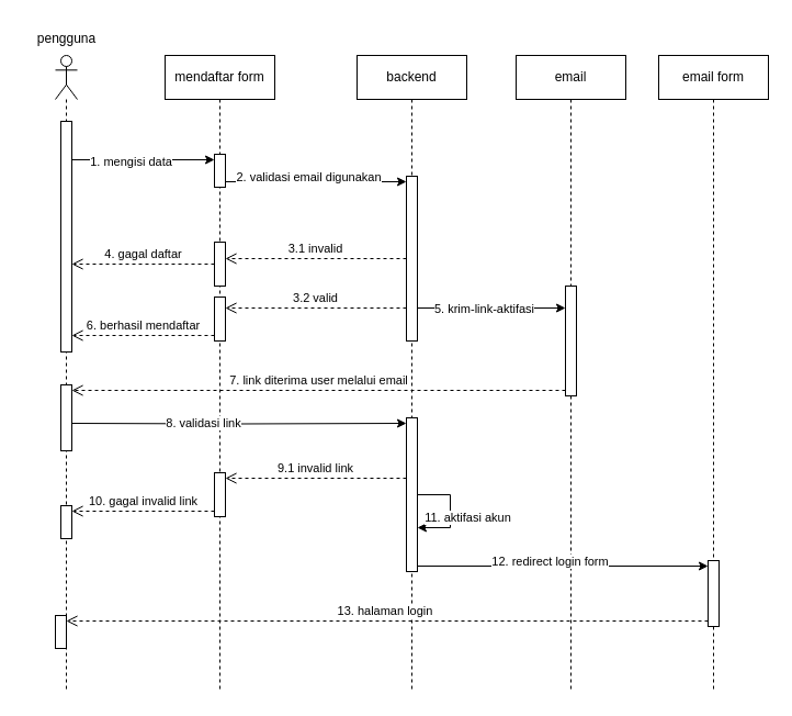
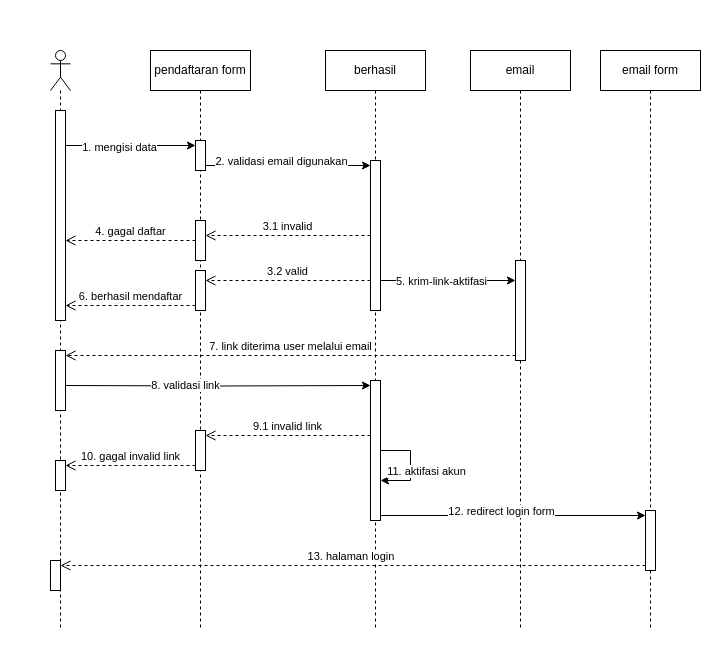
  <mxCell id="0" />
  <mxCell id="1" parent="0" />
  <mxCell id="2" value="" style="shape=umlLifeline;perimeter=lifelinePerimeter;whiteSpace=wrap;html=1;container=1;dropTarget=0;collapsible=0;recursiveResize=0;outlineConnect=0;portConstraint=eastwest;newEdgeStyle={&quot;curved&quot;:0,&quot;rounded&quot;:0};participant=umlActor;" parent="1" vertex="1"><mxGeometry x="50" y="50" width="20" height="580" as="geometry" /></mxCell>
  <mxCell id="3" value="" style="html=1;points=[[0,0,0,0,5],[0,1,0,0,-5],[1,0,0,0,5],[1,1,0,0,-5]];perimeter=orthogonalPerimeter;outlineConnect=0;targetShapes=umlLifeline;portConstraint=eastwest;newEdgeStyle={&quot;curved&quot;:0,&quot;rounded&quot;:0};" parent="2" vertex="1"><mxGeometry x="5" y="60" width="10" height="210" as="geometry" /></mxCell>
  <mxCell id="4" value="" style="html=1;points=[[0,0,0,0,5],[0,1,0,0,-5],[1,0,0,0,5],[1,1,0,0,-5]];perimeter=orthogonalPerimeter;outlineConnect=0;targetShapes=umlLifeline;portConstraint=eastwest;newEdgeStyle={&quot;curved&quot;:0,&quot;rounded&quot;:0};" parent="2" vertex="1"><mxGeometry x="5" y="300" width="10" height="60" as="geometry" /></mxCell>
  <mxCell id="5" value="" style="html=1;points=[[0,0,0,0,5],[0,1,0,0,-5],[1,0,0,0,5],[1,1,0,0,-5]];perimeter=orthogonalPerimeter;outlineConnect=0;targetShapes=umlLifeline;portConstraint=eastwest;newEdgeStyle={&quot;curved&quot;:0,&quot;rounded&quot;:0};" parent="2" vertex="1"><mxGeometry y="510" width="10" height="30" as="geometry" /></mxCell>
- <mxCell id="6" value="pengguna" style="text;html=1;align=center;verticalAlign=middle;resizable=0;points=[];autosize=1;strokeColor=none;fillColor=none;" parent="1" vertex="1"><mxGeometry x="20" y="20" width="80" height="30" as="geometry" /></mxCell>
- <mxCell id="7" value="mendaftar form" style="shape=umlLifeline;perimeter=lifelinePerimeter;whiteSpace=wrap;html=1;container=1;dropTarget=0;collapsible=0;recursiveResize=0;outlineConnect=0;portConstraint=eastwest;newEdgeStyle={&quot;curved&quot;:0,&quot;rounded&quot;:0};" parent="1" vertex="1"><mxGeometry x="150" y="50" width="100" height="580" as="geometry" /></mxCell>
+ <mxCell id="7" value="pendaftaran form" style="shape=umlLifeline;perimeter=lifelinePerimeter;whiteSpace=wrap;html=1;container=1;dropTarget=0;collapsible=0;recursiveResize=0;outlineConnect=0;portConstraint=eastwest;newEdgeStyle={&quot;curved&quot;:0,&quot;rounded&quot;:0};" parent="1" vertex="1"><mxGeometry x="150" y="50" width="100" height="580" as="geometry" /></mxCell>
  <mxCell id="8" value="" style="html=1;points=[[0,0,0,0,5],[0,1,0,0,-5],[1,0,0,0,5],[1,1,0,0,-5]];perimeter=orthogonalPerimeter;outlineConnect=0;targetShapes=umlLifeline;portConstraint=eastwest;newEdgeStyle={&quot;curved&quot;:0,&quot;rounded&quot;:0};" parent="7" vertex="1"><mxGeometry x="45" y="90" width="10" height="30" as="geometry" /></mxCell>
  <mxCell id="9" value="" style="html=1;points=[[0,0,0,0,5],[0,1,0,0,-5],[1,0,0,0,5],[1,1,0,0,-5]];perimeter=orthogonalPerimeter;outlineConnect=0;targetShapes=umlLifeline;portConstraint=eastwest;newEdgeStyle={&quot;curved&quot;:0,&quot;rounded&quot;:0};" parent="7" vertex="1"><mxGeometry x="45" y="170" width="10" height="40" as="geometry" /></mxCell>
  <mxCell id="10" value="" style="html=1;points=[[0,0,0,0,5],[0,1,0,0,-5],[1,0,0,0,5],[1,1,0,0,-5]];perimeter=orthogonalPerimeter;outlineConnect=0;targetShapes=umlLifeline;portConstraint=eastwest;newEdgeStyle={&quot;curved&quot;:0,&quot;rounded&quot;:0};" parent="7" vertex="1"><mxGeometry x="45" y="220" width="10" height="40" as="geometry" /></mxCell>
  <mxCell id="11" value="" style="html=1;points=[[0,0,0,0,5],[0,1,0,0,-5],[1,0,0,0,5],[1,1,0,0,-5]];perimeter=orthogonalPerimeter;outlineConnect=0;targetShapes=umlLifeline;portConstraint=eastwest;newEdgeStyle={&quot;curved&quot;:0,&quot;rounded&quot;:0};" parent="7" vertex="1"><mxGeometry x="-95" y="410" width="10" height="30" as="geometry" /></mxCell>
  <mxCell id="12" value="" style="html=1;points=[[0,0,0,0,5],[0,1,0,0,-5],[1,0,0,0,5],[1,1,0,0,-5]];perimeter=orthogonalPerimeter;outlineConnect=0;targetShapes=umlLifeline;portConstraint=eastwest;newEdgeStyle={&quot;curved&quot;:0,&quot;rounded&quot;:0};" parent="7" vertex="1"><mxGeometry x="45" y="380" width="10" height="40" as="geometry" /></mxCell>
  <mxCell id="13" style="edgeStyle=orthogonalEdgeStyle;rounded=0;orthogonalLoop=1;jettySize=auto;html=1;curved=0;exitX=1;exitY=1;exitDx=0;exitDy=-5;exitPerimeter=0;entryX=0;entryY=0;entryDx=0;entryDy=5;entryPerimeter=0;" parent="7" target="31" edge="1"><mxGeometry relative="1" as="geometry"><mxPoint x="-85" y="335" as="sourcePoint" /><mxPoint x="230" y="205" as="targetPoint" /></mxGeometry></mxCell>
  <mxCell id="14" value="8. validasi link" style="edgeLabel;html=1;align=center;verticalAlign=middle;resizable=0;points=[];" parent="13" vertex="1" connectable="0"><mxGeometry x="-0.224" y="1" relative="1" as="geometry"><mxPoint as="offset" /></mxGeometry></mxCell>
  <mxCell id="15" value="10. gagal invalid link" style="html=1;verticalAlign=bottom;endArrow=open;dashed=1;endSize=8;curved=0;rounded=0;entryX=1;entryY=0;entryDx=0;entryDy=5;entryPerimeter=0;exitX=0;exitY=1;exitDx=0;exitDy=-5;exitPerimeter=0;" parent="7" source="12" target="11" edge="1"><mxGeometry relative="1" as="geometry"><mxPoint x="-40" y="420" as="sourcePoint" /><mxPoint x="65" y="395" as="targetPoint" /></mxGeometry></mxCell>
  <mxCell id="16" style="edgeStyle=orthogonalEdgeStyle;rounded=0;orthogonalLoop=1;jettySize=auto;html=1;curved=0;exitX=1;exitY=1;exitDx=0;exitDy=-5;exitPerimeter=0;entryX=0;entryY=0;entryDx=0;entryDy=5;entryPerimeter=0;" parent="1" source="8" target="30" edge="1"><mxGeometry relative="1" as="geometry" /></mxCell>
  <mxCell id="17" value="2. validasi email digunakan" style="edgeLabel;html=1;align=center;verticalAlign=middle;resizable=0;points=[];" parent="16" vertex="1" connectable="0"><mxGeometry x="-0.224" y="1" relative="1" as="geometry"><mxPoint x="11" y="-4" as="offset" /></mxGeometry></mxCell>
  <mxCell id="18" value="email" style="shape=umlLifeline;perimeter=lifelinePerimeter;whiteSpace=wrap;html=1;container=1;dropTarget=0;collapsible=0;recursiveResize=0;outlineConnect=0;portConstraint=eastwest;newEdgeStyle={&quot;curved&quot;:0,&quot;rounded&quot;:0};" parent="1" vertex="1"><mxGeometry x="470" y="50" width="100" height="580" as="geometry" /></mxCell>
  <mxCell id="19" value="" style="html=1;points=[[0,0,0,0,5],[0,1,0,0,-5],[1,0,0,0,5],[1,1,0,0,-5]];perimeter=orthogonalPerimeter;outlineConnect=0;targetShapes=umlLifeline;portConstraint=eastwest;newEdgeStyle={&quot;curved&quot;:0,&quot;rounded&quot;:0};" parent="18" vertex="1"><mxGeometry x="45" y="210" width="10" height="100" as="geometry" /></mxCell>
  <mxCell id="20" style="edgeStyle=orthogonalEdgeStyle;rounded=0;orthogonalLoop=1;jettySize=auto;html=1;curved=0;entryX=0;entryY=0;entryDx=0;entryDy=5;entryPerimeter=0;" parent="1" edge="1"><mxGeometry relative="1" as="geometry"><Array as="points"><mxPoint x="410" y="280" /><mxPoint x="410" y="280" /></Array><mxPoint x="380" y="280" as="sourcePoint" /><mxPoint x="515" y="280" as="targetPoint" /></mxGeometry></mxCell>
  <mxCell id="21" value="5. krim-link-aktifasi" style="edgeLabel;html=1;align=center;verticalAlign=middle;resizable=0;points=[];" parent="20" vertex="1" connectable="0"><mxGeometry x="-0.259" y="-1" relative="1" as="geometry"><mxPoint x="10" y="-1" as="offset" /></mxGeometry></mxCell>
  <mxCell id="22" value="" style="endArrow=classic;html=1;rounded=0;entryX=0;entryY=0;entryDx=0;entryDy=5;entryPerimeter=0;" parent="1" source="3" target="8" edge="1"><mxGeometry width="50" height="50" relative="1" as="geometry"><mxPoint x="170" y="160" as="sourcePoint" /><mxPoint x="220" y="110" as="targetPoint" /></mxGeometry></mxCell>
  <mxCell id="23" value="1. mengisi data" style="edgeLabel;html=1;align=center;verticalAlign=middle;resizable=0;points=[];" parent="22" vertex="1" connectable="0"><mxGeometry x="-0.18" y="-1" relative="1" as="geometry"><mxPoint as="offset" /></mxGeometry></mxCell>
  <mxCell id="24" value="3.1 invalid" style="html=1;verticalAlign=bottom;endArrow=open;dashed=1;endSize=8;curved=0;rounded=0;" parent="1" source="30" target="9" edge="1"><mxGeometry relative="1" as="geometry"><mxPoint x="310" y="190" as="sourcePoint" /><mxPoint x="200" y="232" as="targetPoint" /></mxGeometry></mxCell>
  <mxCell id="25" value="4. gagal daftar" style="html=1;verticalAlign=bottom;endArrow=open;dashed=1;endSize=8;curved=0;rounded=0;" parent="1" source="9" target="3" edge="1"><mxGeometry relative="1" as="geometry"><mxPoint x="140" y="250" as="sourcePoint" /><mxPoint x="70" y="240" as="targetPoint" /></mxGeometry></mxCell>
  <mxCell id="26" value="7. link diterima user melalui email" style="html=1;verticalAlign=bottom;endArrow=open;dashed=1;endSize=8;curved=0;rounded=0;entryX=1;entryY=0;entryDx=0;entryDy=5;entryPerimeter=0;exitX=0;exitY=1;exitDx=0;exitDy=-5;exitPerimeter=0;" parent="1" source="19" target="4" edge="1"><mxGeometry relative="1" as="geometry"><mxPoint x="460" y="277.222" as="sourcePoint" /><mxPoint x="80" y="310" as="targetPoint" /></mxGeometry></mxCell>
  <mxCell id="27" value="3.2 valid" style="html=1;verticalAlign=bottom;endArrow=open;dashed=1;endSize=8;curved=0;rounded=0;exitX=0;exitY=1;exitDx=0;exitDy=-5;exitPerimeter=0;" parent="1" edge="1"><mxGeometry relative="1" as="geometry"><mxPoint x="370" y="280" as="sourcePoint" /><mxPoint x="205" y="280" as="targetPoint" /></mxGeometry></mxCell>
  <mxCell id="28" value="6. berhasil mendaftar" style="html=1;verticalAlign=bottom;endArrow=open;dashed=1;endSize=8;curved=0;rounded=0;exitX=0;exitY=1;exitDx=0;exitDy=-5;exitPerimeter=0;" parent="1" source="10" target="3" edge="1"><mxGeometry relative="1" as="geometry"><mxPoint x="380" y="295" as="sourcePoint" /><mxPoint x="215" y="295" as="targetPoint" /></mxGeometry></mxCell>
- <mxCell id="29" value="backend" style="shape=umlLifeline;perimeter=lifelinePerimeter;whiteSpace=wrap;html=1;container=1;dropTarget=0;collapsible=0;recursiveResize=0;outlineConnect=0;portConstraint=eastwest;newEdgeStyle={&quot;curved&quot;:0,&quot;rounded&quot;:0};" parent="1" vertex="1"><mxGeometry x="325" y="50" width="100" height="580" as="geometry" /></mxCell>
+ <mxCell id="29" value="berhasil" style="shape=umlLifeline;perimeter=lifelinePerimeter;whiteSpace=wrap;html=1;container=1;dropTarget=0;collapsible=0;recursiveResize=0;outlineConnect=0;portConstraint=eastwest;newEdgeStyle={&quot;curved&quot;:0,&quot;rounded&quot;:0};" parent="1" vertex="1"><mxGeometry x="325" y="50" width="100" height="580" as="geometry" /></mxCell>
  <mxCell id="30" value="" style="html=1;points=[[0,0,0,0,5],[0,1,0,0,-5],[1,0,0,0,5],[1,1,0,0,-5]];perimeter=orthogonalPerimeter;outlineConnect=0;targetShapes=umlLifeline;portConstraint=eastwest;newEdgeStyle={&quot;curved&quot;:0,&quot;rounded&quot;:0};" parent="29" vertex="1"><mxGeometry x="45" y="110" width="10" height="150" as="geometry" /></mxCell>
  <mxCell id="31" value="" style="html=1;points=[[0,0,0,0,5],[0,1,0,0,-5],[1,0,0,0,5],[1,1,0,0,-5]];perimeter=orthogonalPerimeter;outlineConnect=0;targetShapes=umlLifeline;portConstraint=eastwest;newEdgeStyle={&quot;curved&quot;:0,&quot;rounded&quot;:0};" parent="29" vertex="1"><mxGeometry x="45" y="330" width="10" height="140" as="geometry" /></mxCell>
  <mxCell id="32" value="" style="endArrow=classic;html=1;rounded=0;elbow=horizontal;" parent="29" source="31" edge="1"><mxGeometry width="50" height="50" relative="1" as="geometry"><mxPoint x="55" y="390" as="sourcePoint" /><mxPoint x="55" y="430" as="targetPoint" /><Array as="points"><mxPoint x="85" y="400" /><mxPoint x="85" y="430" /></Array></mxGeometry></mxCell>
  <mxCell id="33" value="11. aktifasi akun" style="edgeLabel;html=1;align=center;verticalAlign=middle;resizable=0;points=[];" parent="32" vertex="1" connectable="0"><mxGeometry x="-0.132" y="1" relative="1" as="geometry"><mxPoint x="14" y="11" as="offset" /></mxGeometry></mxCell>
  <mxCell id="34" value="9.1 invalid link" style="html=1;verticalAlign=bottom;endArrow=open;dashed=1;endSize=8;curved=0;rounded=0;entryX=1;entryY=0;entryDx=0;entryDy=5;entryPerimeter=0;" parent="1" source="31" target="12" edge="1"><mxGeometry relative="1" as="geometry"><mxPoint x="270" y="420" as="sourcePoint" /><mxPoint x="210" y="420" as="targetPoint" /></mxGeometry></mxCell>
  <mxCell id="35" value="email form" style="shape=umlLifeline;perimeter=lifelinePerimeter;whiteSpace=wrap;html=1;container=1;dropTarget=0;collapsible=0;recursiveResize=0;outlineConnect=0;portConstraint=eastwest;newEdgeStyle={&quot;curved&quot;:0,&quot;rounded&quot;:0};" vertex="1" parent="1"><mxGeometry x="600" y="50" width="100" height="580" as="geometry" /></mxCell>
  <mxCell id="36" value="" style="html=1;points=[[0,0,0,0,5],[0,1,0,0,-5],[1,0,0,0,5],[1,1,0,0,-5]];perimeter=orthogonalPerimeter;outlineConnect=0;targetShapes=umlLifeline;portConstraint=eastwest;newEdgeStyle={&quot;curved&quot;:0,&quot;rounded&quot;:0};" vertex="1" parent="35"><mxGeometry x="45" y="460" width="10" height="60" as="geometry" /></mxCell>
  <mxCell id="37" style="edgeStyle=orthogonalEdgeStyle;rounded=0;orthogonalLoop=1;jettySize=auto;html=1;curved=0;exitX=1;exitY=1;exitDx=0;exitDy=-5;exitPerimeter=0;entryX=0;entryY=0;entryDx=0;entryDy=5;entryPerimeter=0;" edge="1" parent="1" source="31" target="36"><mxGeometry relative="1" as="geometry" /></mxCell>
  <mxCell id="38" value="12. redirect login form" style="edgeLabel;html=1;align=center;verticalAlign=middle;resizable=0;points=[];" vertex="1" connectable="0" parent="37"><mxGeometry x="-0.468" relative="1" as="geometry"><mxPoint x="50" y="-5" as="offset" /></mxGeometry></mxCell>
  <mxCell id="39" value="13. halaman login&amp;nbsp;" style="html=1;verticalAlign=bottom;endArrow=open;dashed=1;endSize=8;curved=0;rounded=0;exitX=0;exitY=1;exitDx=0;exitDy=-5;exitPerimeter=0;entryX=1;entryY=0;entryDx=0;entryDy=5;entryPerimeter=0;" parent="1" source="36" target="5" edge="1"><mxGeometry relative="1" as="geometry"><mxPoint x="195" y="535" as="sourcePoint" /><mxPoint x="215" y="515" as="targetPoint" /><Array as="points" /></mxGeometry></mxCell>
